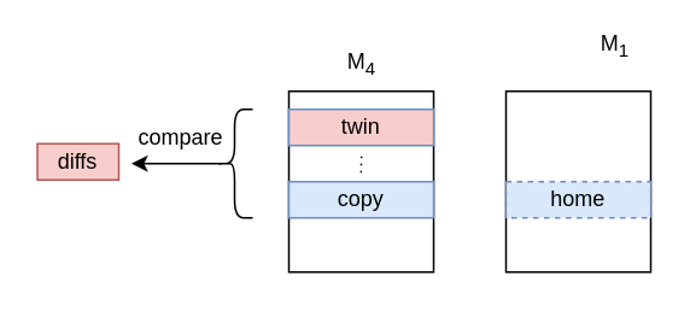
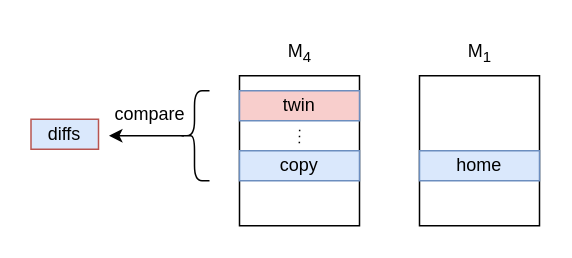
  <mxCell id="0" />
  <mxCell id="1" parent="0" />
  <mxCell id="2" value="" style="rounded=0;whiteSpace=wrap;html=1;" vertex="1" parent="1"><mxGeometry x="159" y="50" width="80" height="100" as="geometry" /></mxCell>
  <mxCell id="3" value="" style="rounded=0;whiteSpace=wrap;html=1;" vertex="1" parent="1"><mxGeometry x="279" y="50" width="80" height="100" as="geometry" /></mxCell>
- <mxCell id="4" value="home" style="rounded=0;whiteSpace=wrap;html=1;fillColor=#dae8fc;strokeColor=#6c8ebf;dashed=1;" vertex="1" parent="1"><mxGeometry x="279" y="100" width="80" height="20" as="geometry" /></mxCell>
+ <mxCell id="4" value="home" style="rounded=0;whiteSpace=wrap;html=1;fillColor=#dae8fc;strokeColor=#6c8ebf;" vertex="1" parent="1"><mxGeometry x="279" y="100" width="80" height="20" as="geometry" /></mxCell>
  <mxCell id="5" value="copy" style="rounded=0;whiteSpace=wrap;html=1;fillColor=#dae8fc;strokeColor=#6c8ebf;" vertex="1" parent="1"><mxGeometry x="159" y="100" width="80" height="20" as="geometry" /></mxCell>
  <mxCell id="6" value="" style="endArrow=none;dashed=1;html=1;dashPattern=1 3;strokeWidth=1;rounded=0;" edge="1" parent="1"><mxGeometry width="50" height="50" relative="1" as="geometry"><mxPoint x="199.11" y="86" as="sourcePoint" /><mxPoint x="198.86" y="96" as="targetPoint" /><Array as="points"><mxPoint x="198.86" y="96" /></Array></mxGeometry></mxCell>
  <mxCell id="7" value="twin" style="rounded=0;whiteSpace=wrap;html=1;fillColor=#f8cecc;strokeColor=#6c8ebf;" vertex="1" parent="1"><mxGeometry x="159" y="60" width="80" height="20" as="geometry" /></mxCell>
  <mxCell id="8" value="" style="shape=curlyBracket;whiteSpace=wrap;html=1;rounded=1;labelPosition=left;verticalLabelPosition=middle;align=right;verticalAlign=middle;" vertex="1" parent="1"><mxGeometry x="119" y="60" width="20" height="60" as="geometry" /></mxCell>
  <mxCell id="9" value="compare" style="text;html=1;align=center;verticalAlign=middle;resizable=0;points=[];autosize=1;strokeColor=none;fillColor=none;" vertex="1" parent="1"><mxGeometry x="64" y="61" width="70" height="30" as="geometry" /></mxCell>
  <mxCell id="10" value="" style="endArrow=classic;html=1;rounded=0;" edge="1" parent="1"><mxGeometry width="50" height="50" relative="1" as="geometry"><mxPoint x="122" y="90" as="sourcePoint" /><mxPoint x="72" y="90" as="targetPoint" /></mxGeometry></mxCell>
- <mxCell id="11" value="diffs" style="rounded=0;whiteSpace=wrap;html=1;fillColor=#f8cecc;strokeColor=#b85450;" vertex="1" parent="1"><mxGeometry x="20" y="79" width="45" height="20" as="geometry" /></mxCell>
+ <mxCell id="11" value="diffs" style="rounded=0;whiteSpace=wrap;html=1;fillColor=#dae8fc;strokeColor=#b85450;" vertex="1" parent="1"><mxGeometry x="20" y="79" width="45" height="20" as="geometry" /></mxCell>
  <mxCell id="12" value="M&lt;sub&gt;4&lt;/sub&gt;" style="text;html=1;align=center;verticalAlign=middle;resizable=0;points=[];autosize=1;strokeColor=none;fillColor=none;" vertex="1" parent="1"><mxGeometry x="179" y="20" width="40" height="30" as="geometry" /></mxCell>
- <mxCell id="13" value="M&lt;sub&gt;1&lt;/sub&gt;" style="text;html=1;align=center;verticalAlign=middle;resizable=0;points=[];autosize=1;strokeColor=none;fillColor=none;" vertex="1" parent="1"><mxGeometry x="319" y="10" width="40" height="30" as="geometry" /></mxCell>
+ <mxCell id="13" value="M&lt;sub&gt;1&lt;/sub&gt;" style="text;html=1;align=center;verticalAlign=middle;resizable=0;points=[];autosize=1;strokeColor=none;fillColor=none;" vertex="1" parent="1"><mxGeometry x="299" y="20" width="40" height="30" as="geometry" /></mxCell>
